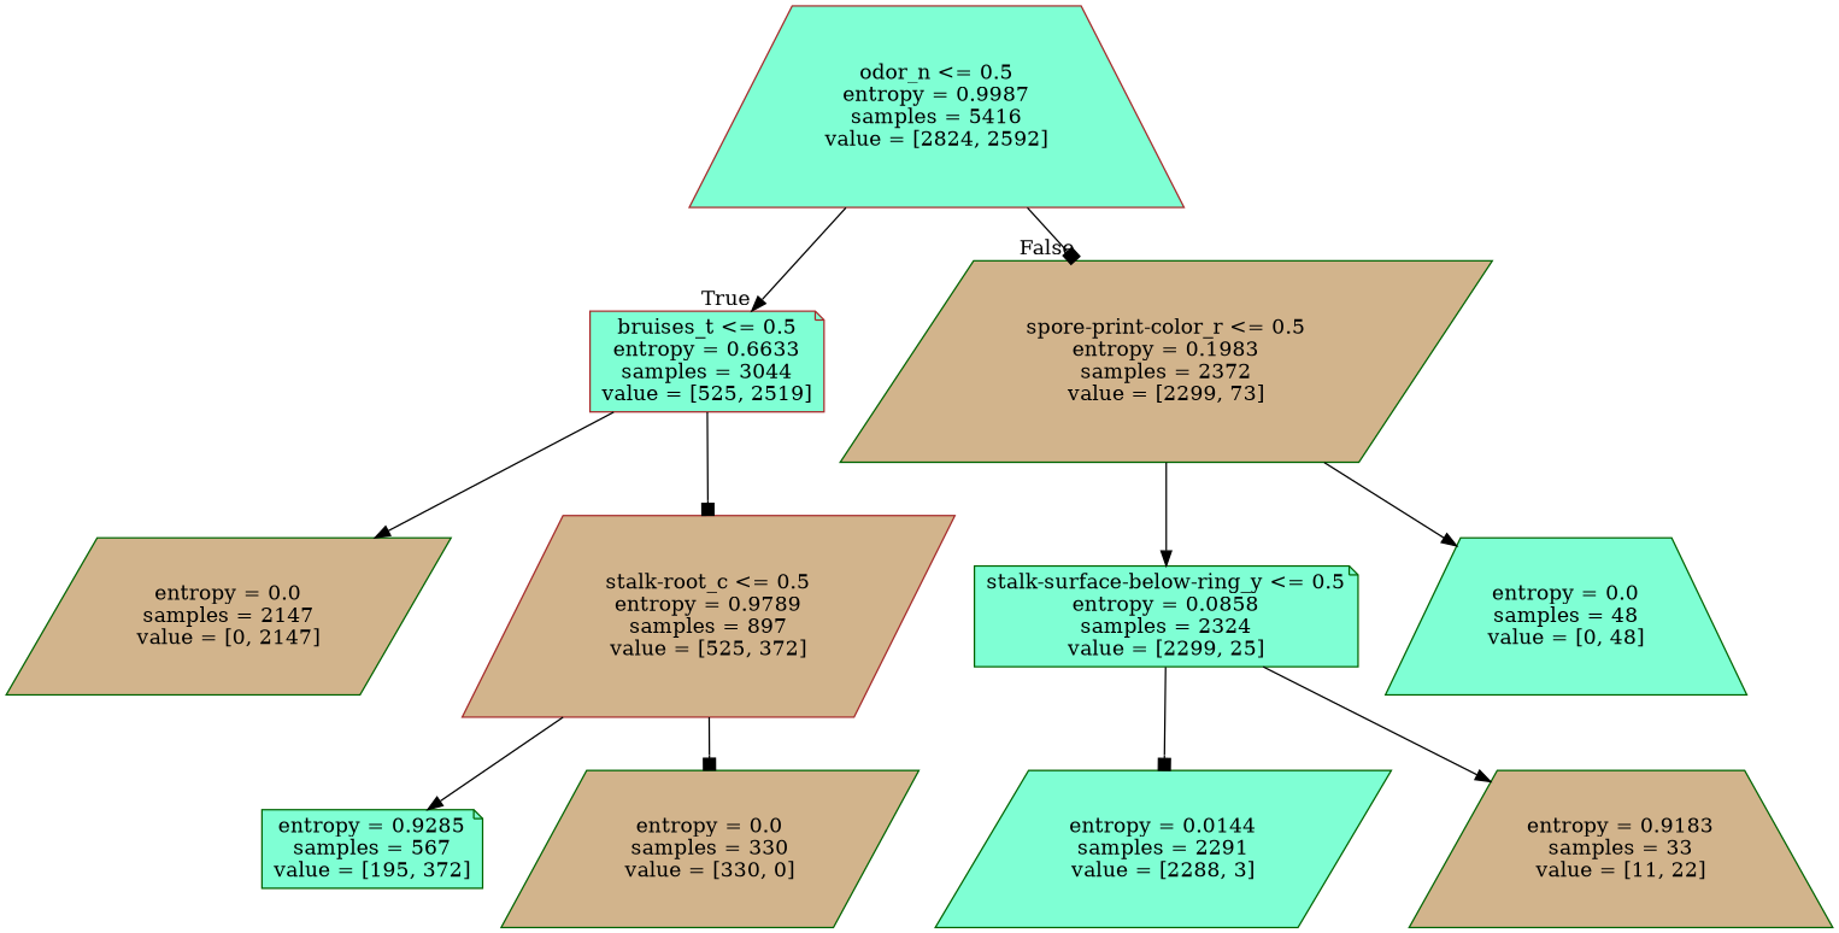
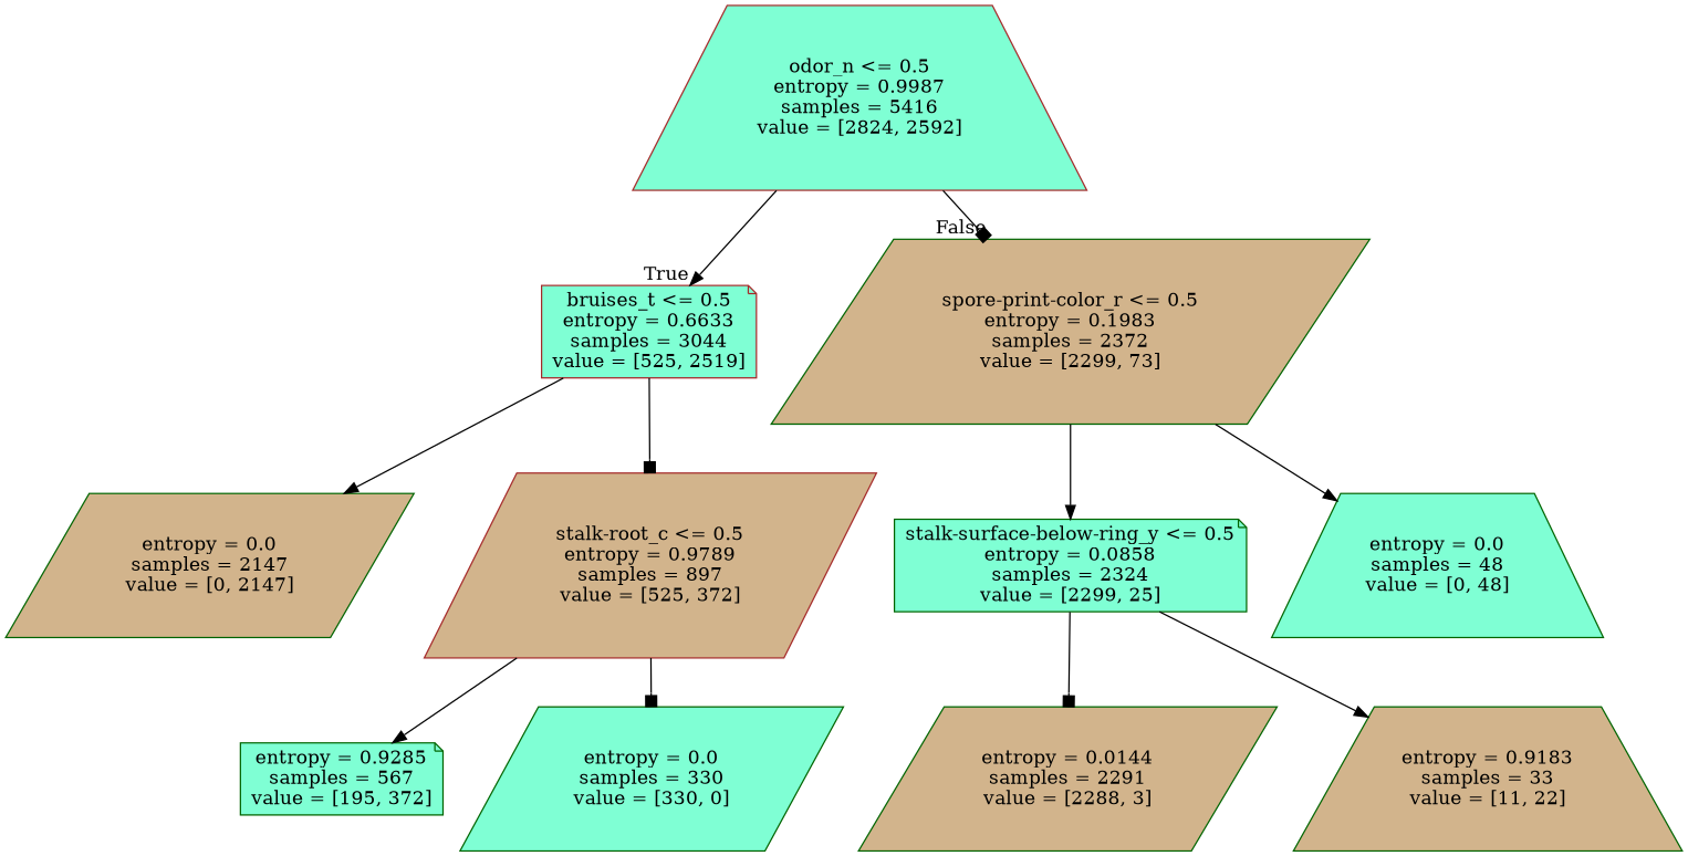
  digraph {
    node [color=darkgreen fillcolor=aquamarine shape=parallelogram style=filled]
    edge [arrowhead=normal]
    n1 [color=brown label="odor_n <= 0.5\nentropy = 0.9987\nsamples = 5416\nvalue = [2824, 2592]" shape=trapezium]
    n2 [color=brown label="bruises_t <= 0.5\nentropy = 0.6633\nsamples = 3044\nvalue = [525, 2519]" shape=note]
    n3 [fillcolor=tan label="spore-print-color_r <= 0.5\nentropy = 0.1983\nsamples = 2372\nvalue = [2299, 73]"]
    n4 [fillcolor=tan label="entropy = 0.0\nsamples = 2147\nvalue = [0, 2147]"]
    n5 [color=brown fillcolor=tan label="stalk-root_c <= 0.5\nentropy = 0.9789\nsamples = 897\nvalue = [525, 372]"]
    n6 [label="stalk-surface-below-ring_y <= 0.5\nentropy = 0.0858\nsamples = 2324\nvalue = [2299, 25]" shape=note]
    n7 [label="entropy = 0.0\nsamples = 48\nvalue = [0, 48]" shape=trapezium]
    n8 [label="entropy = 0.9285\nsamples = 567\nvalue = [195, 372]" shape=note]
-   n9 [fillcolor=tan label="entropy = 0.0\nsamples = 330\nvalue = [330, 0]"]
-   n10 [label="entropy = 0.0144\nsamples = 2291\nvalue = [2288, 3]"]
+   n9 [label="entropy = 0.0\nsamples = 330\nvalue = [330, 0]"]
+   n10 [fillcolor=tan label="entropy = 0.0144\nsamples = 2291\nvalue = [2288, 3]"]
    n11 [fillcolor=tan label="entropy = 0.9183\nsamples = 33\nvalue = [11, 22]" shape=trapezium]
    n1 -> n2 [headlabel=True labelangle=45 labeldistance=2.5]
    n1 -> n3 [arrowhead=box headlabel=False labelangle=-45 labeldistance=2.5]
    n2 -> n4
    n2 -> n5 [arrowhead=box]
    n3 -> n6
    n3 -> n7
    n5 -> n8
    n5 -> n9 [arrowhead=box]
    n6 -> n10 [arrowhead=box]
    n6 -> n11
  }
